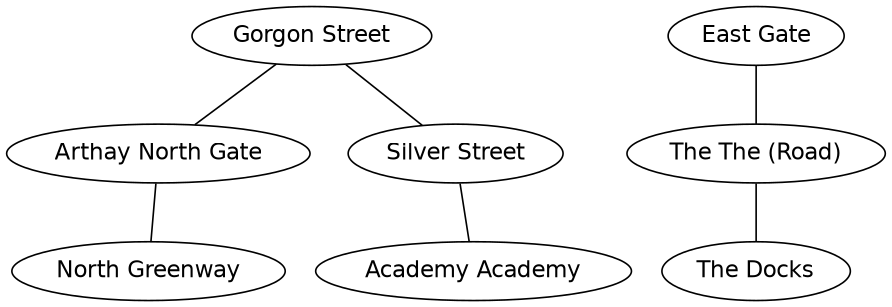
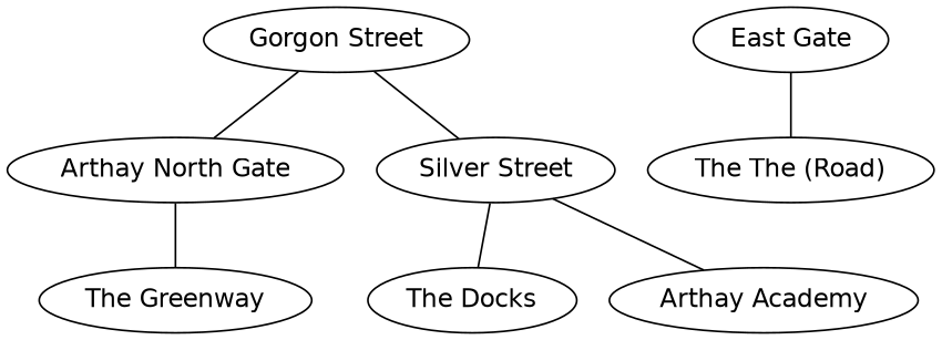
  graph {
    fontname="DejaVu Sans"
    node [fontname="DejaVu Sans"]
    edge [fontname="DejaVu Sans"]
    "Arthay North Gate"
-   "The Greenway" [label="North Greenway"]
+   "The Greenway"
    "Gorgon Street"
    "Silver Street"
    "The Docks"
-   "Arthay Academy" [label="Academy Academy"]
+   "Arthay Academy"
    n7 [label="The The (Road)"]
    "East Gate"
    "Arthay North Gate" -- "The Greenway"
    "Gorgon Street" -- "Arthay North Gate"
    "Gorgon Street" -- "Silver Street"
-   n7 -- "The Docks"
+   "Silver Street" -- "The Docks"
    "Silver Street" -- "Arthay Academy"
    "East Gate" -- n7
  }
